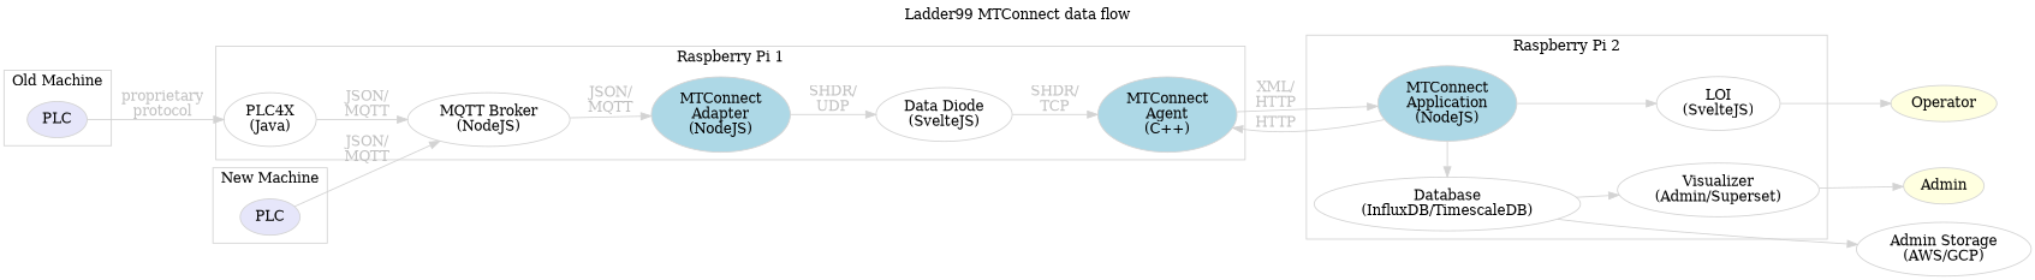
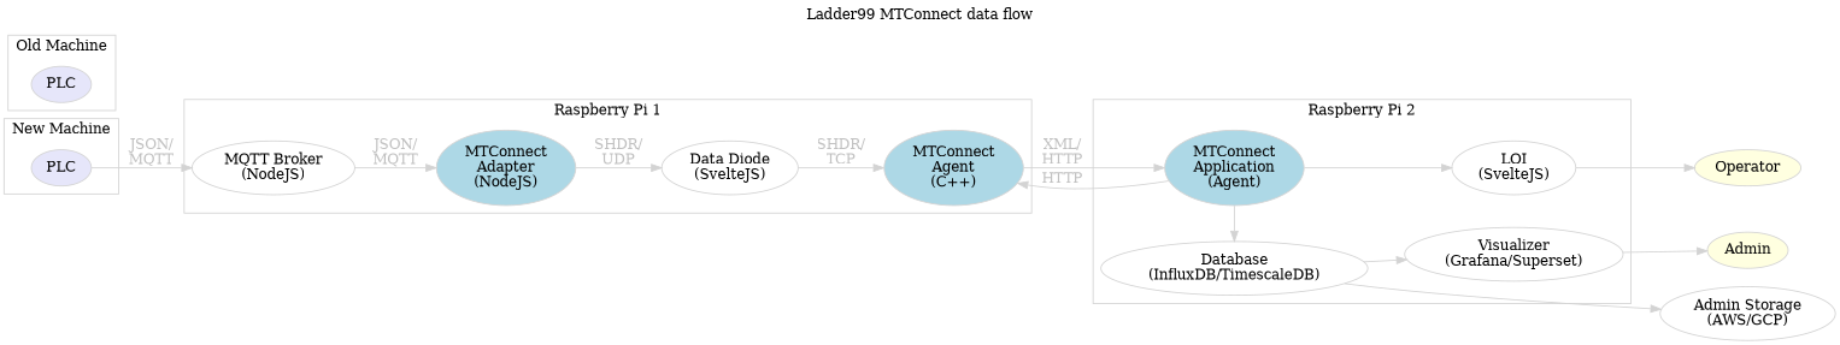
  digraph {
    color=lightgray
    label="Ladder99 MTConnect data flow"
    labelloc=t
    rankdir=LR
    ranksep=0.5
    node [color=lightgray fillcolor=white style=filled]
    edge [color=lightgray fontcolor=gray]
    n1 [label="Admin Storage\n(AWS/GCP)"]
    Operator [fillcolor=lightyellow]
    Admin [fillcolor=lightyellow]
    n4 [fillcolor=lavender label=PLC]
    n5 [fillcolor=lavender label=PLC]
-   n6 [label="PLC4X\n(Java)"]
    n7 [label="MQTT Broker\n(NodeJS)"]
    n8 [fillcolor=lightblue label="MTConnect\nAdapter\n(NodeJS)"]
    n9 [label="Data Diode\n(SvelteJS)"]
    n10 [fillcolor=lightblue label="MTConnect\nAgent\n(C++)"]
-   n11 [fillcolor=lightblue label="MTConnect\nApplication\n(NodeJS)"]
+   n11 [fillcolor=lightblue label="MTConnect\nApplication\n(Agent)"]
    n12 [label="Database\n(InfluxDB/TimescaleDB)"]
    n13 [label="LOI\n(SvelteJS)"]
-   n14 [label="Visualizer\n(Admin/Superset)"]
+   n14 [label="Visualizer\n(Grafana/Superset)"]
    subgraph sub_1 {
      rank=same
      n1
      Operator
      Admin
    }
    subgraph cluster_2 {
      label="New Machine"
      n4
    }
    subgraph cluster_3 {
      label="Old Machine"
      n5
    }
    subgraph cluster_4 {
      label="Raspberry Pi 1"
-     n6
      n7
      n8
      n9
      n10
    }
    subgraph cluster_5 {
      label="Raspberry Pi 2"
      n13
      n14
      subgraph sub_6 {
        label="Raspberry Pi 2"
        rank=same
        n11
        n12
      }
    }
    n4 -> n7 [label="JSON/\nMQTT"]
-   n5 -> n6 [label="proprietary\nprotocol"]
-   n6 -> n7 [label="JSON/\nMQTT"]
    n7 -> n8 [label="JSON/\nMQTT"]
    n8 -> n9 [label="SHDR/\nUDP"]
    n9 -> n10 [label="SHDR/\nTCP"]
    n10 -> n11 [label="XML/\nHTTP"]
    n11 -> n10 [label=HTTP]
    n11 -> n12
    n11 -> n13
    n12 -> n1
    n12 -> n14
    n13 -> Operator
    n14 -> Admin
  }
